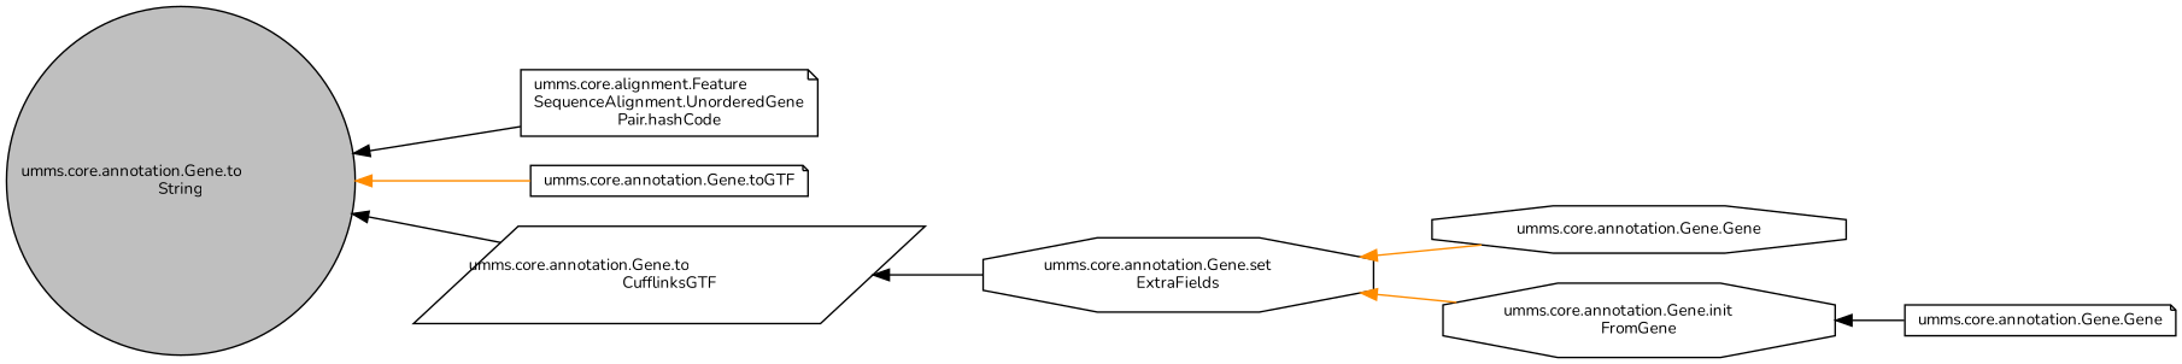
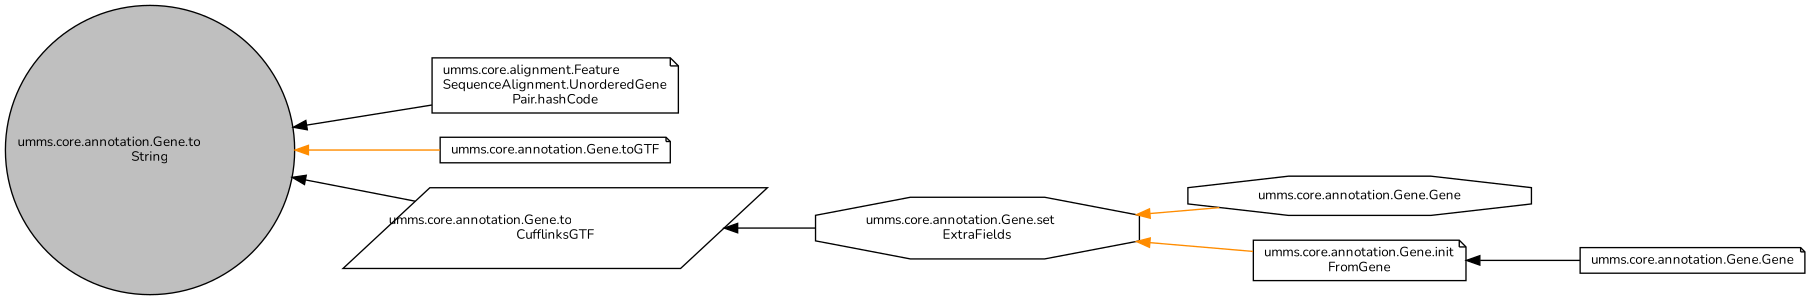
  digraph {
    fontname=Nunito
    rankdir=LR
    node [color=black fillcolor=white fontname=Nunito fontsize=10 shape=note style=filled]
    edge [color=black dir=back fontname=Nunito fontsize=10 labelfontname=Helvetica labelfontsize=10 style=solid]
    n1 [fillcolor=grey75 fontcolor=black height=0.2 label="umms.core.annotation.Gene.to\lString" shape=circle width=0.4]
    n2 [height=0.2 label="umms.core.alignment.Feature\lSequenceAlignment.UnorderedGene\lPair.hashCode" width=0.4]
    n3 [height=0.2 label="umms.core.annotation.Gene.toGTF" width=0.4]
    n4 [height=0.2 label="umms.core.annotation.Gene.to\lCufflinksGTF" shape=parallelogram width=0.4]
    n5 [height=0.2 label="umms.core.annotation.Gene.set\lExtraFields" shape=octagon width=0.4]
    n6 [height=0.2 label="umms.core.annotation.Gene.Gene" shape=octagon width=0.4]
-   n7 [height=0.2 label="umms.core.annotation.Gene.init\lFromGene" shape=octagon width=0.4]
+   n7 [height=0.2 label="umms.core.annotation.Gene.init\lFromGene" width=0.4]
    n8 [height=0.2 label="umms.core.annotation.Gene.Gene" width=0.4]
    n1 -> n2
    n1 -> n3 [color=darkorange]
    n1 -> n4
    n4 -> n5
    n5 -> n6 [color=darkorange]
    n5 -> n7 [color=darkorange]
    n7 -> n8
  }
